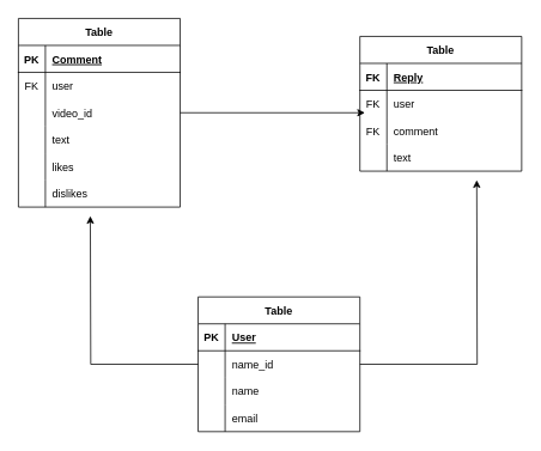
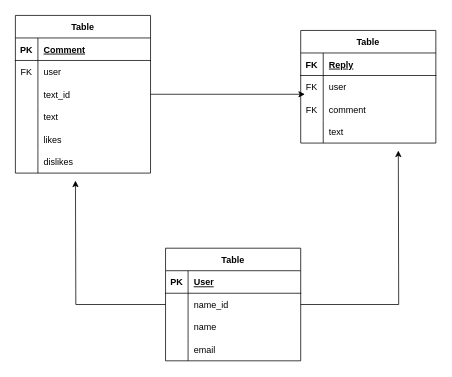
  <mxCell id="0" />
  <mxCell id="1" parent="0" />
  <mxCell id="2" value="Table" style="shape=table;startSize=30;container=1;collapsible=1;childLayout=tableLayout;fixedRows=1;rowLines=0;fontStyle=1;align=center;resizeLast=1;" parent="1" vertex="1"><mxGeometry x="20" y="20" width="180" height="210" as="geometry" /></mxCell>
  <mxCell id="3" value="" style="shape=tableRow;horizontal=0;startSize=0;swimlaneHead=0;swimlaneBody=0;fillColor=none;collapsible=0;dropTarget=0;points=[[0,0.5],[1,0.5]];portConstraint=eastwest;top=0;left=0;right=0;bottom=1;" parent="2" vertex="1"><mxGeometry y="30" width="180" height="30" as="geometry" /></mxCell>
  <mxCell id="4" value="PK" style="shape=partialRectangle;connectable=0;fillColor=none;top=0;left=0;bottom=0;right=0;fontStyle=1;overflow=hidden;" parent="3" vertex="1"><mxGeometry width="30" height="30" as="geometry"><mxRectangle width="30" height="30" as="alternateBounds" /></mxGeometry></mxCell>
  <mxCell id="5" value="Comment" style="shape=partialRectangle;connectable=0;fillColor=none;top=0;left=0;bottom=0;right=0;align=left;spacingLeft=6;fontStyle=5;overflow=hidden;" parent="3" vertex="1"><mxGeometry x="30" width="150" height="30" as="geometry"><mxRectangle width="150" height="30" as="alternateBounds" /></mxGeometry></mxCell>
  <mxCell id="6" value="" style="shape=tableRow;horizontal=0;startSize=0;swimlaneHead=0;swimlaneBody=0;fillColor=none;collapsible=0;dropTarget=0;points=[[0,0.5],[1,0.5]];portConstraint=eastwest;top=0;left=0;right=0;bottom=0;" parent="2" vertex="1"><mxGeometry y="60" width="180" height="30" as="geometry" /></mxCell>
  <mxCell id="7" value="FK" style="shape=partialRectangle;connectable=0;fillColor=none;top=0;left=0;bottom=0;right=0;editable=1;overflow=hidden;" parent="6" vertex="1"><mxGeometry width="30" height="30" as="geometry"><mxRectangle width="30" height="30" as="alternateBounds" /></mxGeometry></mxCell>
  <mxCell id="8" value="user" style="shape=partialRectangle;connectable=0;fillColor=none;top=0;left=0;bottom=0;right=0;align=left;spacingLeft=6;overflow=hidden;" parent="6" vertex="1"><mxGeometry x="30" width="150" height="30" as="geometry"><mxRectangle width="150" height="30" as="alternateBounds" /></mxGeometry></mxCell>
  <mxCell id="9" value="" style="shape=tableRow;horizontal=0;startSize=0;swimlaneHead=0;swimlaneBody=0;fillColor=none;collapsible=0;dropTarget=0;points=[[0,0.5],[1,0.5]];portConstraint=eastwest;top=0;left=0;right=0;bottom=0;" parent="2" vertex="1"><mxGeometry y="90" width="180" height="30" as="geometry" /></mxCell>
  <mxCell id="10" value="" style="shape=partialRectangle;connectable=0;fillColor=none;top=0;left=0;bottom=0;right=0;editable=1;overflow=hidden;" parent="9" vertex="1"><mxGeometry width="30" height="30" as="geometry"><mxRectangle width="30" height="30" as="alternateBounds" /></mxGeometry></mxCell>
- <mxCell id="11" value="video_id" style="shape=partialRectangle;connectable=0;fillColor=none;top=0;left=0;bottom=0;right=0;align=left;spacingLeft=6;overflow=hidden;" parent="9" vertex="1"><mxGeometry x="30" width="150" height="30" as="geometry"><mxRectangle width="150" height="30" as="alternateBounds" /></mxGeometry></mxCell>
+ <mxCell id="11" value="text_id" style="shape=partialRectangle;connectable=0;fillColor=none;top=0;left=0;bottom=0;right=0;align=left;spacingLeft=6;overflow=hidden;" parent="9" vertex="1"><mxGeometry x="30" width="150" height="30" as="geometry"><mxRectangle width="150" height="30" as="alternateBounds" /></mxGeometry></mxCell>
  <mxCell id="12" value="" style="shape=tableRow;horizontal=0;startSize=0;swimlaneHead=0;swimlaneBody=0;fillColor=none;collapsible=0;dropTarget=0;points=[[0,0.5],[1,0.5]];portConstraint=eastwest;top=0;left=0;right=0;bottom=0;" parent="2" vertex="1"><mxGeometry y="120" width="180" height="30" as="geometry" /></mxCell>
  <mxCell id="13" value="" style="shape=partialRectangle;connectable=0;fillColor=none;top=0;left=0;bottom=0;right=0;editable=1;overflow=hidden;" parent="12" vertex="1"><mxGeometry width="30" height="30" as="geometry"><mxRectangle width="30" height="30" as="alternateBounds" /></mxGeometry></mxCell>
  <mxCell id="14" value="text" style="shape=partialRectangle;connectable=0;fillColor=none;top=0;left=0;bottom=0;right=0;align=left;spacingLeft=6;overflow=hidden;" parent="12" vertex="1"><mxGeometry x="30" width="150" height="30" as="geometry"><mxRectangle width="150" height="30" as="alternateBounds" /></mxGeometry></mxCell>
  <mxCell id="15" value="" style="shape=tableRow;horizontal=0;startSize=0;swimlaneHead=0;swimlaneBody=0;fillColor=none;collapsible=0;dropTarget=0;points=[[0,0.5],[1,0.5]];portConstraint=eastwest;top=0;left=0;right=0;bottom=0;" parent="2" vertex="1"><mxGeometry y="150" width="180" height="30" as="geometry" /></mxCell>
  <mxCell id="16" value="" style="shape=partialRectangle;connectable=0;fillColor=none;top=0;left=0;bottom=0;right=0;editable=1;overflow=hidden;" parent="15" vertex="1"><mxGeometry width="30" height="30" as="geometry"><mxRectangle width="30" height="30" as="alternateBounds" /></mxGeometry></mxCell>
  <mxCell id="17" value="likes" style="shape=partialRectangle;connectable=0;fillColor=none;top=0;left=0;bottom=0;right=0;align=left;spacingLeft=6;overflow=hidden;" parent="15" vertex="1"><mxGeometry x="30" width="150" height="30" as="geometry"><mxRectangle width="150" height="30" as="alternateBounds" /></mxGeometry></mxCell>
  <mxCell id="18" value="" style="shape=tableRow;horizontal=0;startSize=0;swimlaneHead=0;swimlaneBody=0;fillColor=none;collapsible=0;dropTarget=0;points=[[0,0.5],[1,0.5]];portConstraint=eastwest;top=0;left=0;right=0;bottom=0;" parent="2" vertex="1"><mxGeometry y="180" width="180" height="30" as="geometry" /></mxCell>
  <mxCell id="19" value="" style="shape=partialRectangle;connectable=0;fillColor=none;top=0;left=0;bottom=0;right=0;editable=1;overflow=hidden;" parent="18" vertex="1"><mxGeometry width="30" height="30" as="geometry"><mxRectangle width="30" height="30" as="alternateBounds" /></mxGeometry></mxCell>
  <mxCell id="20" value="dislikes" style="shape=partialRectangle;connectable=0;fillColor=none;top=0;left=0;bottom=0;right=0;align=left;spacingLeft=6;overflow=hidden;" parent="18" vertex="1"><mxGeometry x="30" width="150" height="30" as="geometry"><mxRectangle width="150" height="30" as="alternateBounds" /></mxGeometry></mxCell>
  <mxCell id="21" value="Table" style="shape=table;startSize=30;container=1;collapsible=1;childLayout=tableLayout;fixedRows=1;rowLines=0;fontStyle=1;align=center;resizeLast=1;" parent="1" vertex="1"><mxGeometry x="400" y="40" width="180" height="150" as="geometry" /></mxCell>
  <mxCell id="22" value="" style="shape=tableRow;horizontal=0;startSize=0;swimlaneHead=0;swimlaneBody=0;fillColor=none;collapsible=0;dropTarget=0;points=[[0,0.5],[1,0.5]];portConstraint=eastwest;top=0;left=0;right=0;bottom=1;" parent="21" vertex="1"><mxGeometry y="30" width="180" height="30" as="geometry" /></mxCell>
  <mxCell id="23" value="FK" style="shape=partialRectangle;connectable=0;fillColor=none;top=0;left=0;bottom=0;right=0;fontStyle=1;overflow=hidden;" parent="22" vertex="1"><mxGeometry width="30" height="30" as="geometry"><mxRectangle width="30" height="30" as="alternateBounds" /></mxGeometry></mxCell>
  <mxCell id="24" value="Reply" style="shape=partialRectangle;connectable=0;fillColor=none;top=0;left=0;bottom=0;right=0;align=left;spacingLeft=6;fontStyle=5;overflow=hidden;" parent="22" vertex="1"><mxGeometry x="30" width="150" height="30" as="geometry"><mxRectangle width="150" height="30" as="alternateBounds" /></mxGeometry></mxCell>
  <mxCell id="25" value="" style="shape=tableRow;horizontal=0;startSize=0;swimlaneHead=0;swimlaneBody=0;fillColor=none;collapsible=0;dropTarget=0;points=[[0,0.5],[1,0.5]];portConstraint=eastwest;top=0;left=0;right=0;bottom=0;" parent="21" vertex="1"><mxGeometry y="60" width="180" height="30" as="geometry" /></mxCell>
  <mxCell id="26" value="FK" style="shape=partialRectangle;connectable=0;fillColor=none;top=0;left=0;bottom=0;right=0;editable=1;overflow=hidden;" parent="25" vertex="1"><mxGeometry width="30" height="30" as="geometry"><mxRectangle width="30" height="30" as="alternateBounds" /></mxGeometry></mxCell>
  <mxCell id="27" value="user" style="shape=partialRectangle;connectable=0;fillColor=none;top=0;left=0;bottom=0;right=0;align=left;spacingLeft=6;overflow=hidden;" parent="25" vertex="1"><mxGeometry x="30" width="150" height="30" as="geometry"><mxRectangle width="150" height="30" as="alternateBounds" /></mxGeometry></mxCell>
  <mxCell id="28" value="" style="shape=tableRow;horizontal=0;startSize=0;swimlaneHead=0;swimlaneBody=0;fillColor=none;collapsible=0;dropTarget=0;points=[[0,0.5],[1,0.5]];portConstraint=eastwest;top=0;left=0;right=0;bottom=0;" parent="21" vertex="1"><mxGeometry y="90" width="180" height="30" as="geometry" /></mxCell>
  <mxCell id="29" value="FK" style="shape=partialRectangle;connectable=0;fillColor=none;top=0;left=0;bottom=0;right=0;editable=1;overflow=hidden;" parent="28" vertex="1"><mxGeometry width="30" height="30" as="geometry"><mxRectangle width="30" height="30" as="alternateBounds" /></mxGeometry></mxCell>
  <mxCell id="30" value="comment" style="shape=partialRectangle;connectable=0;fillColor=none;top=0;left=0;bottom=0;right=0;align=left;spacingLeft=6;overflow=hidden;" parent="28" vertex="1"><mxGeometry x="30" width="150" height="30" as="geometry"><mxRectangle width="150" height="30" as="alternateBounds" /></mxGeometry></mxCell>
  <mxCell id="31" value="" style="shape=tableRow;horizontal=0;startSize=0;swimlaneHead=0;swimlaneBody=0;fillColor=none;collapsible=0;dropTarget=0;points=[[0,0.5],[1,0.5]];portConstraint=eastwest;top=0;left=0;right=0;bottom=0;" parent="21" vertex="1"><mxGeometry y="120" width="180" height="30" as="geometry" /></mxCell>
  <mxCell id="32" value="" style="shape=partialRectangle;connectable=0;fillColor=none;top=0;left=0;bottom=0;right=0;editable=1;overflow=hidden;" parent="31" vertex="1"><mxGeometry width="30" height="30" as="geometry"><mxRectangle width="30" height="30" as="alternateBounds" /></mxGeometry></mxCell>
  <mxCell id="33" value="text" style="shape=partialRectangle;connectable=0;fillColor=none;top=0;left=0;bottom=0;right=0;align=left;spacingLeft=6;overflow=hidden;" parent="31" vertex="1"><mxGeometry x="30" width="150" height="30" as="geometry"><mxRectangle width="150" height="30" as="alternateBounds" /></mxGeometry></mxCell>
  <mxCell id="34" style="edgeStyle=orthogonalEdgeStyle;rounded=0;orthogonalLoop=1;jettySize=auto;html=1;entryX=0.031;entryY=0.833;entryDx=0;entryDy=0;entryPerimeter=0;" parent="1" source="9" target="25" edge="1"><mxGeometry relative="1" as="geometry" /></mxCell>
  <mxCell id="35" style="edgeStyle=orthogonalEdgeStyle;rounded=0;orthogonalLoop=1;jettySize=auto;html=1;" parent="1" source="36" edge="1"><mxGeometry relative="1" as="geometry"><mxPoint x="530" y="200" as="targetPoint" /></mxGeometry></mxCell>
  <mxCell id="36" value="Table" style="shape=table;startSize=30;container=1;collapsible=1;childLayout=tableLayout;fixedRows=1;rowLines=0;fontStyle=1;align=center;resizeLast=1;" parent="1" vertex="1"><mxGeometry x="220" y="330" width="180" height="150" as="geometry" /></mxCell>
  <mxCell id="37" value="" style="shape=tableRow;horizontal=0;startSize=0;swimlaneHead=0;swimlaneBody=0;fillColor=none;collapsible=0;dropTarget=0;points=[[0,0.5],[1,0.5]];portConstraint=eastwest;top=0;left=0;right=0;bottom=1;" parent="36" vertex="1"><mxGeometry y="30" width="180" height="30" as="geometry" /></mxCell>
  <mxCell id="38" value="PK" style="shape=partialRectangle;connectable=0;fillColor=none;top=0;left=0;bottom=0;right=0;fontStyle=1;overflow=hidden;" parent="37" vertex="1"><mxGeometry width="30" height="30" as="geometry"><mxRectangle width="30" height="30" as="alternateBounds" /></mxGeometry></mxCell>
  <mxCell id="39" value="User" style="shape=partialRectangle;connectable=0;fillColor=none;top=0;left=0;bottom=0;right=0;align=left;spacingLeft=6;fontStyle=5;overflow=hidden;" parent="37" vertex="1"><mxGeometry x="30" width="150" height="30" as="geometry"><mxRectangle width="150" height="30" as="alternateBounds" /></mxGeometry></mxCell>
  <mxCell id="40" value="" style="shape=tableRow;horizontal=0;startSize=0;swimlaneHead=0;swimlaneBody=0;fillColor=none;collapsible=0;dropTarget=0;points=[[0,0.5],[1,0.5]];portConstraint=eastwest;top=0;left=0;right=0;bottom=0;" parent="36" vertex="1"><mxGeometry y="60" width="180" height="30" as="geometry" /></mxCell>
  <mxCell id="41" value="" style="shape=partialRectangle;connectable=0;fillColor=none;top=0;left=0;bottom=0;right=0;editable=1;overflow=hidden;" parent="40" vertex="1"><mxGeometry width="30" height="30" as="geometry"><mxRectangle width="30" height="30" as="alternateBounds" /></mxGeometry></mxCell>
  <mxCell id="42" value="name_id" style="shape=partialRectangle;connectable=0;fillColor=none;top=0;left=0;bottom=0;right=0;align=left;spacingLeft=6;overflow=hidden;" parent="40" vertex="1"><mxGeometry x="30" width="150" height="30" as="geometry"><mxRectangle width="150" height="30" as="alternateBounds" /></mxGeometry></mxCell>
  <mxCell id="43" value="" style="shape=tableRow;horizontal=0;startSize=0;swimlaneHead=0;swimlaneBody=0;fillColor=none;collapsible=0;dropTarget=0;points=[[0,0.5],[1,0.5]];portConstraint=eastwest;top=0;left=0;right=0;bottom=0;" parent="36" vertex="1"><mxGeometry y="90" width="180" height="30" as="geometry" /></mxCell>
  <mxCell id="44" value="" style="shape=partialRectangle;connectable=0;fillColor=none;top=0;left=0;bottom=0;right=0;editable=1;overflow=hidden;" parent="43" vertex="1"><mxGeometry width="30" height="30" as="geometry"><mxRectangle width="30" height="30" as="alternateBounds" /></mxGeometry></mxCell>
  <mxCell id="45" value="name" style="shape=partialRectangle;connectable=0;fillColor=none;top=0;left=0;bottom=0;right=0;align=left;spacingLeft=6;overflow=hidden;" parent="43" vertex="1"><mxGeometry x="30" width="150" height="30" as="geometry"><mxRectangle width="150" height="30" as="alternateBounds" /></mxGeometry></mxCell>
  <mxCell id="46" value="" style="shape=tableRow;horizontal=0;startSize=0;swimlaneHead=0;swimlaneBody=0;fillColor=none;collapsible=0;dropTarget=0;points=[[0,0.5],[1,0.5]];portConstraint=eastwest;top=0;left=0;right=0;bottom=0;" parent="36" vertex="1"><mxGeometry y="120" width="180" height="30" as="geometry" /></mxCell>
  <mxCell id="47" value="" style="shape=partialRectangle;connectable=0;fillColor=none;top=0;left=0;bottom=0;right=0;editable=1;overflow=hidden;" parent="46" vertex="1"><mxGeometry width="30" height="30" as="geometry"><mxRectangle width="30" height="30" as="alternateBounds" /></mxGeometry></mxCell>
  <mxCell id="48" value="email" style="shape=partialRectangle;connectable=0;fillColor=none;top=0;left=0;bottom=0;right=0;align=left;spacingLeft=6;overflow=hidden;" parent="46" vertex="1"><mxGeometry x="30" width="150" height="30" as="geometry"><mxRectangle width="150" height="30" as="alternateBounds" /></mxGeometry></mxCell>
  <mxCell id="49" style="edgeStyle=orthogonalEdgeStyle;rounded=0;orthogonalLoop=1;jettySize=auto;html=1;" parent="1" source="40" edge="1"><mxGeometry relative="1" as="geometry"><mxPoint x="100" y="240" as="targetPoint" /></mxGeometry></mxCell>
